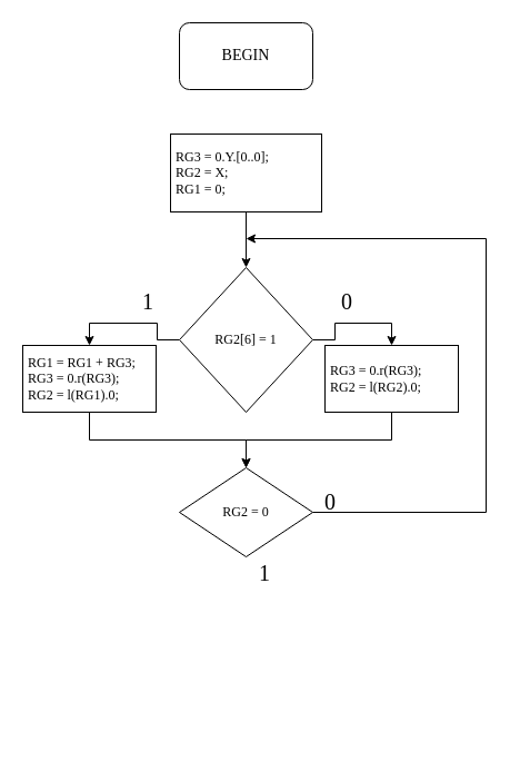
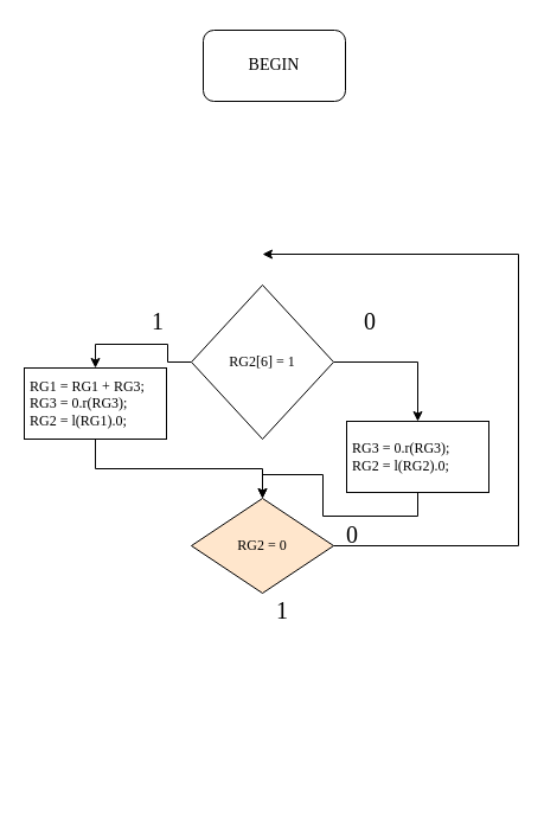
  <mxCell id="0" />
  <mxCell id="1" parent="0" />
- <mxCell id="2" style="edgeStyle=orthogonalEdgeStyle;rounded=0;orthogonalLoop=1;jettySize=auto;html=1;exitX=0.5;exitY=1;exitDx=0;exitDy=0;entryX=0.5;entryY=0;entryDx=0;entryDy=0;" parent="1" source="3" target="6" edge="1"><mxGeometry relative="1" as="geometry" /></mxCell>
- <mxCell id="3" value="&lt;div style=&quot;&quot;&gt;&lt;span style=&quot;font-family: Consolas; background-color: initial;&quot;&gt;&amp;nbsp;RG3 = 0.Y.[0..0];&lt;/span&gt;&lt;/div&gt;&lt;font face=&quot;Consolas&quot; data-font-src=&quot;https://fonts.googleapis.com/css?family=Comfortaa&quot;&gt;&lt;div style=&quot;&quot;&gt;&lt;span style=&quot;background-color: initial;&quot;&gt;&amp;nbsp;RG2&amp;nbsp;= X;&lt;/span&gt;&lt;/div&gt;&lt;div style=&quot;&quot;&gt;&lt;span style=&quot;background-color: initial;&quot;&gt;&amp;nbsp;RG1&amp;nbsp;= 0;&lt;/span&gt;&lt;/div&gt;&lt;/font&gt;" style="rounded=0;whiteSpace=wrap;html=1;align=left;" parent="1" vertex="1"><mxGeometry x="153" y="120" width="136" height="70" as="geometry" /></mxCell>
  <mxCell id="4" style="edgeStyle=orthogonalEdgeStyle;rounded=0;orthogonalLoop=1;jettySize=auto;html=1;entryX=0.5;entryY=0;entryDx=0;entryDy=0;" parent="1" source="6" target="8" edge="1"><mxGeometry relative="1" as="geometry" /></mxCell>
  <mxCell id="5" style="edgeStyle=orthogonalEdgeStyle;rounded=0;orthogonalLoop=1;jettySize=auto;html=1;entryX=0.5;entryY=0;entryDx=0;entryDy=0;" parent="1" source="6" target="15" edge="1"><mxGeometry relative="1" as="geometry" /></mxCell>
  <mxCell id="6" value="&lt;font face=&quot;Consolas&quot; data-font-src=&quot;https://fonts.googleapis.com/css?family=Consolas&quot;&gt;RG2[6] = 1&lt;/font&gt;" style="rhombus;whiteSpace=wrap;html=1;" parent="1" vertex="1"><mxGeometry x="161" y="240" width="120" height="130" as="geometry" /></mxCell>
  <mxCell id="7" style="edgeStyle=orthogonalEdgeStyle;rounded=0;orthogonalLoop=1;jettySize=auto;html=1;entryX=0.5;entryY=0;entryDx=0;entryDy=0;exitX=0.5;exitY=1;exitDx=0;exitDy=0;" parent="1" source="8" target="9" edge="1"><mxGeometry relative="1" as="geometry" /></mxCell>
  <mxCell id="8" value="&lt;font data-font-src=&quot;https://fonts.googleapis.com/css?family=Consolas&quot; face=&quot;Consolas&quot;&gt;&amp;nbsp;RG1&amp;nbsp;= RG1&amp;nbsp;+ RG3;&lt;/font&gt;&lt;div&gt;&lt;font face=&quot;Consolas&quot;&gt;&amp;nbsp;RG3 = 0.r(RG3);&lt;/font&gt;&lt;/div&gt;&lt;div&gt;&lt;font face=&quot;Consolas&quot;&gt;&amp;nbsp;RG2 = l(RG1).0;&lt;/font&gt;&lt;/div&gt;" style="rounded=0;whiteSpace=wrap;html=1;align=left;" parent="1" vertex="1"><mxGeometry x="20" y="310" width="120" height="60" as="geometry" /></mxCell>
- <mxCell id="9" value="&lt;font face=&quot;Consolas&quot;&gt;RG2 = 0&lt;/font&gt;" style="rhombus;whiteSpace=wrap;html=1;" parent="1" vertex="1"><mxGeometry x="161" y="420" width="120" height="80" as="geometry" /></mxCell>
+ <mxCell id="9" value="&lt;font face=&quot;Consolas&quot;&gt;RG2 = 0&lt;/font&gt;" style="rhombus;whiteSpace=wrap;html=1;fillColor=#ffe6cc;" parent="1" vertex="1"><mxGeometry x="161" y="420" width="120" height="80" as="geometry" /></mxCell>
  <mxCell id="10" style="edgeStyle=orthogonalEdgeStyle;rounded=0;orthogonalLoop=1;jettySize=auto;html=1;exitX=0.5;exitY=1;exitDx=0;exitDy=0;fontSize=20;" parent="1" edge="1"><mxGeometry relative="1" as="geometry"><mxPoint x="241" y="680" as="sourcePoint" /><mxPoint x="241" y="680" as="targetPoint" /></mxGeometry></mxCell>
  <mxCell id="11" value="&lt;font data-font-src=&quot;https://fonts.googleapis.com/css?family=Consolas&quot; face=&quot;Consolas&quot;&gt;1&lt;/font&gt;" style="text;html=1;strokeColor=none;fillColor=none;align=center;verticalAlign=middle;whiteSpace=wrap;rounded=0;fontSize=20;" parent="1" vertex="1"><mxGeometry x="113" y="260" width="40" height="20" as="geometry" /></mxCell>
- <mxCell id="12" value="&lt;font style=&quot;font-size: 14px;&quot; data-font-src=&quot;https://fonts.googleapis.com/css?family=Consolas&quot; face=&quot;Consolas&quot;&gt;BEGIN&lt;/font&gt;" style="rounded=1;whiteSpace=wrap;html=1;" parent="1" vertex="1"><mxGeometry x="161" y="20" width="120" height="60" as="geometry" /></mxCell>
+ <mxCell id="12" value="&lt;font style=&quot;font-size: 14px;&quot; data-font-src=&quot;https://fonts.googleapis.com/css?family=Consolas&quot; face=&quot;Consolas&quot;&gt;BEGIN&lt;/font&gt;" style="rounded=1;whiteSpace=wrap;html=1;" parent="1" vertex="1"><mxGeometry x="171" y="25" width="120" height="60" as="geometry" /></mxCell>
  <mxCell id="13" value="&lt;font data-font-src=&quot;https://fonts.googleapis.com/css?family=Consolas&quot; face=&quot;Consolas&quot;&gt;1&lt;/font&gt;" style="text;html=1;strokeColor=none;fillColor=none;align=center;verticalAlign=middle;whiteSpace=wrap;rounded=0;fontSize=20;" parent="1" vertex="1"><mxGeometry x="218" y="504" width="40" height="20" as="geometry" /></mxCell>
  <mxCell id="14" style="edgeStyle=orthogonalEdgeStyle;rounded=0;orthogonalLoop=1;jettySize=auto;html=1;entryX=0.5;entryY=0;entryDx=0;entryDy=0;exitX=0.5;exitY=1;exitDx=0;exitDy=0;" parent="1" source="15" target="9" edge="1"><mxGeometry relative="1" as="geometry" /></mxCell>
- <mxCell id="15" value="&lt;font face=&quot;Consolas&quot;&gt;&amp;nbsp;RG3 = 0.r(RG3);&lt;/font&gt;&lt;div&gt;&lt;font face=&quot;Consolas&quot;&gt;&amp;nbsp;RG2 = l(RG2).0;&lt;/font&gt;&lt;/div&gt;" style="rounded=0;whiteSpace=wrap;html=1;align=left;" parent="1" vertex="1"><mxGeometry x="292" y="310" width="120" height="60" as="geometry" /></mxCell>
+ <mxCell id="15" value="&lt;font face=&quot;Consolas&quot;&gt;&amp;nbsp;RG3 = 0.r(RG3);&lt;/font&gt;&lt;div&gt;&lt;font face=&quot;Consolas&quot;&gt;&amp;nbsp;RG2 = l(RG2).0;&lt;/font&gt;&lt;/div&gt;" style="rounded=0;whiteSpace=wrap;html=1;align=left;" parent="1" vertex="1"><mxGeometry x="292" y="355" width="120" height="60" as="geometry" /></mxCell>
  <mxCell id="16" value="&lt;font data-font-src=&quot;https://fonts.googleapis.com/css?family=Consolas&quot; face=&quot;Consolas&quot;&gt;0&lt;/font&gt;" style="text;html=1;strokeColor=none;fillColor=none;align=center;verticalAlign=middle;whiteSpace=wrap;rounded=0;fontSize=20;" parent="1" vertex="1"><mxGeometry x="292" y="260" width="40" height="20" as="geometry" /></mxCell>
  <mxCell id="17" value="" style="endArrow=none;html=1;rounded=0;exitX=1;exitY=0.5;exitDx=0;exitDy=0;" parent="1" source="9" edge="1"><mxGeometry width="50" height="50" relative="1" as="geometry"><mxPoint x="427" y="310" as="sourcePoint" /><mxPoint x="437" y="460" as="targetPoint" /></mxGeometry></mxCell>
  <mxCell id="18" value="" style="endArrow=none;html=1;rounded=0;" parent="1" edge="1"><mxGeometry width="50" height="50" relative="1" as="geometry"><mxPoint x="437" y="460" as="sourcePoint" /><mxPoint x="437" y="214" as="targetPoint" /></mxGeometry></mxCell>
  <mxCell id="19" value="" style="endArrow=classic;html=1;rounded=0;" parent="1" edge="1"><mxGeometry width="50" height="50" relative="1" as="geometry"><mxPoint x="437" y="214" as="sourcePoint" /><mxPoint x="221" y="214" as="targetPoint" /></mxGeometry></mxCell>
  <mxCell id="20" value="&lt;font data-font-src=&quot;https://fonts.googleapis.com/css?family=Consolas&quot; face=&quot;Consolas&quot;&gt;0&lt;/font&gt;" style="text;html=1;strokeColor=none;fillColor=none;align=center;verticalAlign=middle;whiteSpace=wrap;rounded=0;fontSize=20;" parent="1" vertex="1"><mxGeometry x="277" y="440" width="40" height="20" as="geometry" /></mxCell>
